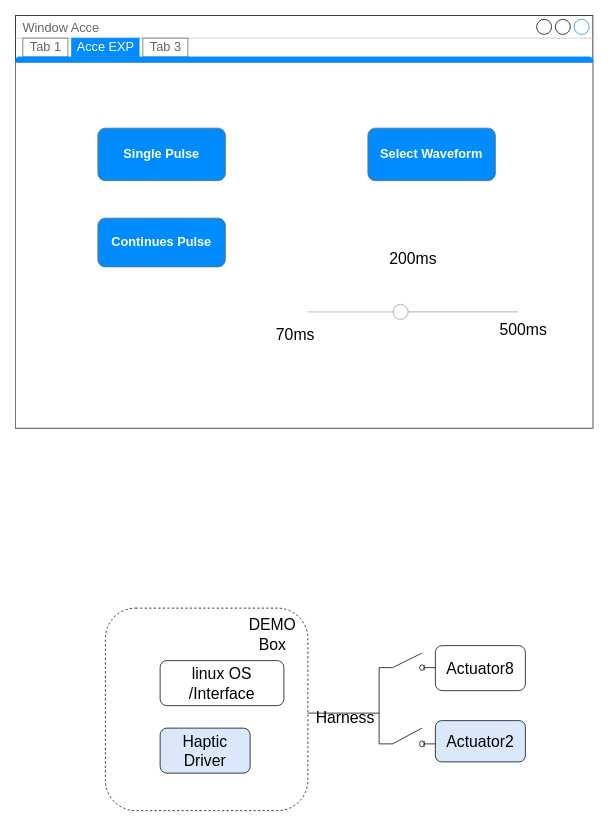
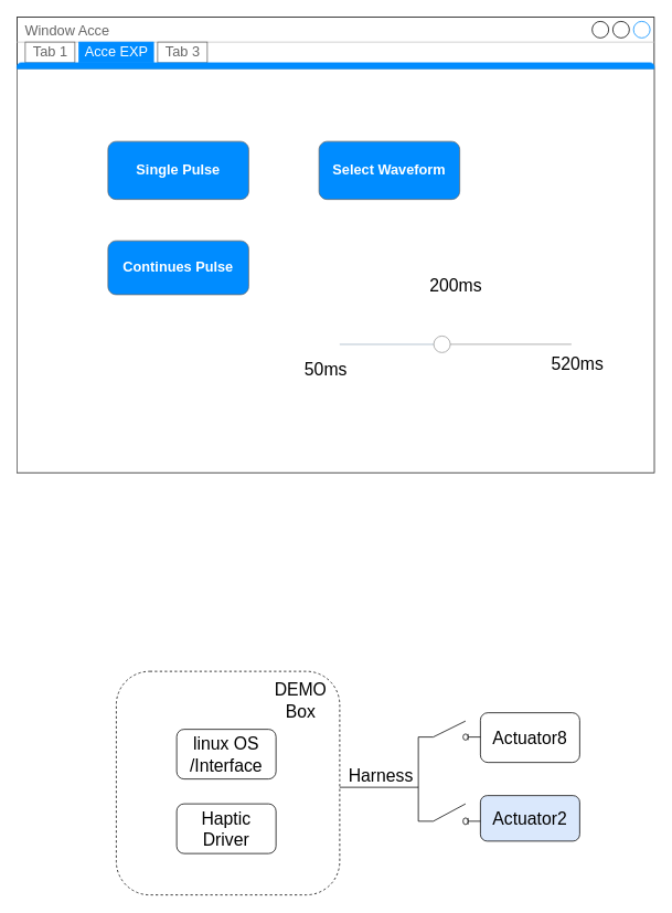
  <mxCell id="0" />
  <mxCell id="1" parent="0" />
  <mxCell id="2" value="" style="rounded=1;whiteSpace=wrap;html=1;fontSize=21;dashed=1;" vertex="1" parent="1"><mxGeometry x="140" y="810" width="270" height="270" as="geometry" /></mxCell>
  <mxCell id="3" value="Window Acce" style="strokeWidth=1;shadow=0;dashed=0;align=center;html=1;shape=mxgraph.mockup.containers.window;align=left;verticalAlign=top;spacingLeft=8;strokeColor2=#008cff;strokeColor3=#c4c4c4;fontColor=#666666;mainText=;fontSize=17;labelBackgroundColor=none;" parent="1" vertex="1"><mxGeometry x="20" y="20" width="770" height="550" as="geometry" /></mxCell>
  <mxCell id="4" value="" style="strokeWidth=1;shadow=0;dashed=0;align=center;html=1;shape=mxgraph.mockup.containers.marginRect2;rectMarginTop=32;strokeColor=#666666;gradientColor=none;" parent="1" vertex="1"><mxGeometry x="20" y="50" width="770" height="520" as="geometry" /></mxCell>
  <mxCell id="5" value="Tab 1" style="strokeColor=inherit;fillColor=inherit;gradientColor=inherit;strokeWidth=1;shadow=0;dashed=0;align=center;html=1;shape=mxgraph.mockup.containers.rrect;rSize=0;fontSize=17;fontColor=#666666;gradientColor=none;" parent="4" vertex="1"><mxGeometry width="60" height="25" relative="1" as="geometry"><mxPoint x="10" as="offset" /></mxGeometry></mxCell>
  <mxCell id="6" value="Acce EXP" style="strokeWidth=1;shadow=0;dashed=0;align=center;html=1;shape=mxgraph.mockup.containers.rrect;rSize=0;fontSize=17;fontColor=#ffffff;strokeColor=#008cff;fillColor=#008cff;" parent="4" vertex="1"><mxGeometry width="90" height="25" relative="1" as="geometry"><mxPoint x="75" as="offset" /></mxGeometry></mxCell>
  <mxCell id="7" value="Tab 3" style="strokeColor=inherit;fillColor=inherit;gradientColor=inherit;strokeWidth=1;shadow=0;dashed=0;align=center;html=1;shape=mxgraph.mockup.containers.rrect;rSize=0;fontSize=17;fontColor=#666666;gradientColor=none;" parent="4" vertex="1"><mxGeometry width="60" height="25" relative="1" as="geometry"><mxPoint x="170" as="offset" /></mxGeometry></mxCell>
  <mxCell id="8" value="" style="strokeWidth=1;shadow=0;dashed=0;align=center;html=1;shape=mxgraph.mockup.containers.topButton;rSize=5;strokeColor=#008cff;fillColor=#008cff;gradientColor=none;resizeWidth=1;movable=0;deletable=1;" parent="4" vertex="1"><mxGeometry width="770" height="7" relative="1" as="geometry"><mxPoint y="25" as="offset" /></mxGeometry></mxCell>
- <mxCell id="9" value="Select Waveform" style="strokeWidth=1;shadow=0;dashed=0;align=center;html=1;shape=mxgraph.mockup.buttons.button;strokeColor=#666666;fontColor=#ffffff;mainText=;buttonStyle=round;fontSize=17;fontStyle=1;fillColor=#008cff;whiteSpace=wrap;" parent="4" vertex="1"><mxGeometry x="470" y="120" width="170" height="70" as="geometry" /></mxCell>
+ <mxCell id="9" value="Select Waveform" style="strokeWidth=1;shadow=0;dashed=0;align=center;html=1;shape=mxgraph.mockup.buttons.button;strokeColor=#666666;fontColor=#ffffff;mainText=;buttonStyle=round;fontSize=17;fontStyle=1;fillColor=#008cff;whiteSpace=wrap;" parent="4" vertex="1"><mxGeometry x="365" y="120" width="170" height="70" as="geometry" /></mxCell>
  <mxCell id="10" value="Single Pulse" style="strokeWidth=1;shadow=0;dashed=0;align=center;html=1;shape=mxgraph.mockup.buttons.button;strokeColor=#666666;fontColor=#ffffff;mainText=;buttonStyle=round;fontSize=17;fontStyle=1;fillColor=#008cff;whiteSpace=wrap;" vertex="1" parent="4"><mxGeometry x="110" y="120" width="170" height="70" as="geometry" /></mxCell>
  <mxCell id="11" value="Continues Pulse" style="strokeWidth=1;shadow=0;dashed=0;align=center;html=1;shape=mxgraph.mockup.buttons.button;strokeColor=#666666;fontColor=#ffffff;mainText=;buttonStyle=round;fontSize=17;fontStyle=1;fillColor=#008cff;whiteSpace=wrap;" vertex="1" parent="4"><mxGeometry x="110" y="240" width="170" height="65" as="geometry" /></mxCell>
  <mxCell id="12" value="" style="verticalLabelPosition=bottom;shadow=0;dashed=0;align=center;html=1;verticalAlign=top;strokeWidth=1;shape=mxgraph.mockup.forms.horSlider;strokeColor=#999999;sliderStyle=basic;sliderPos=43.929;handleStyle=circle;fillColor2=#ddeeff;" vertex="1" parent="4"><mxGeometry x="390" y="350" width="280" height="30" as="geometry" /></mxCell>
  <mxCell id="13" value="&lt;font style=&quot;font-size: 21px;&quot;&gt;200ms&lt;/font&gt;" style="text;html=1;strokeColor=none;fillColor=none;align=center;verticalAlign=middle;whiteSpace=wrap;rounded=0;" vertex="1" parent="4"><mxGeometry x="492.5" y="270" width="75" height="45" as="geometry" /></mxCell>
- <mxCell id="14" value="&lt;font style=&quot;font-size: 21px;&quot;&gt;70ms&lt;/font&gt;" style="text;html=1;strokeColor=none;fillColor=none;align=center;verticalAlign=middle;whiteSpace=wrap;rounded=0;" vertex="1" parent="4"><mxGeometry x="336" y="372.5" width="75" height="45" as="geometry" /></mxCell>
- <mxCell id="15" value="&lt;font style=&quot;font-size: 21px;&quot;&gt;500ms&lt;/font&gt;" style="text;html=1;strokeColor=none;fillColor=none;align=center;verticalAlign=middle;whiteSpace=wrap;rounded=0;" vertex="1" parent="4"><mxGeometry x="640" y="365" width="75" height="45" as="geometry" /></mxCell>
- <mxCell id="16" value="Haptic Driver" style="rounded=1;whiteSpace=wrap;html=1;fontSize=21;fillColor=#dae8fc;" vertex="1" parent="1"><mxGeometry x="213" y="970" width="120" height="60" as="geometry" /></mxCell>
+ <mxCell id="14" value="&lt;font style=&quot;font-size: 21px;&quot;&gt;50ms&lt;/font&gt;" style="text;html=1;strokeColor=none;fillColor=none;align=center;verticalAlign=middle;whiteSpace=wrap;rounded=0;" vertex="1" parent="4"><mxGeometry x="336" y="372.5" width="75" height="45" as="geometry" /></mxCell>
+ <mxCell id="15" value="&lt;font style=&quot;font-size: 21px;&quot;&gt;520ms&lt;/font&gt;" style="text;html=1;strokeColor=none;fillColor=none;align=center;verticalAlign=middle;whiteSpace=wrap;rounded=0;" vertex="1" parent="4"><mxGeometry x="640" y="365" width="75" height="45" as="geometry" /></mxCell>
+ <mxCell id="16" value="Haptic Driver" style="rounded=1;whiteSpace=wrap;html=1;fontSize=21;" vertex="1" parent="1"><mxGeometry x="213" y="970" width="120" height="60" as="geometry" /></mxCell>
  <mxCell id="17" value="Actuator8" style="rounded=1;whiteSpace=wrap;html=1;fontSize=21;" vertex="1" parent="1"><mxGeometry x="580" y="860" width="120" height="60" as="geometry" /></mxCell>
- <mxCell id="18" value="linux OS /Interface" style="rounded=1;whiteSpace=wrap;html=1;fontSize=21;" vertex="1" parent="1"><mxGeometry x="213" y="880" width="165" height="60" as="geometry" /></mxCell>
+ <mxCell id="18" value="linux OS /Interface" style="rounded=1;whiteSpace=wrap;html=1;fontSize=21;" vertex="1" parent="1"><mxGeometry x="213" y="880" width="120" height="60" as="geometry" /></mxCell>
  <mxCell id="19" value="Actuator2" style="rounded=1;whiteSpace=wrap;html=1;fontSize=21;fillColor=#dae8fc;" vertex="1" parent="1"><mxGeometry x="580" y="960" width="120" height="55" as="geometry" /></mxCell>
  <mxCell id="20" value="" style="shape=mxgraph.electrical.electro-mechanical.switchDisconnector;aspect=fixed;elSwitchState=off;fontSize=21;" vertex="1" parent="1"><mxGeometry x="505" y="870" width="75" height="23" as="geometry" /></mxCell>
  <mxCell id="21" value="" style="shape=mxgraph.electrical.electro-mechanical.switchDisconnector;aspect=fixed;elSwitchState=off;fontSize=21;" vertex="1" parent="1"><mxGeometry x="505" y="970" width="75" height="25" as="geometry" /></mxCell>
  <mxCell id="22" value="" style="endArrow=none;html=1;rounded=0;fontSize=21;entryX=0;entryY=0.84;entryDx=0;entryDy=0;" edge="1" parent="1" target="20"><mxGeometry width="50" height="50" relative="1" as="geometry"><mxPoint x="410" y="950" as="sourcePoint" /><mxPoint x="480" y="890" as="targetPoint" /><Array as="points"><mxPoint x="505" y="950" /></Array></mxGeometry></mxCell>
  <mxCell id="23" value="" style="endArrow=none;html=1;rounded=0;fontSize=21;exitX=0;exitY=0.84;exitDx=0;exitDy=0;" edge="1" parent="1" source="21"><mxGeometry width="50" height="50" relative="1" as="geometry"><mxPoint x="520" y="970" as="sourcePoint" /><mxPoint x="505" y="950" as="targetPoint" /></mxGeometry></mxCell>
  <mxCell id="24" value="DEMO Box" style="text;html=1;strokeColor=none;fillColor=none;align=center;verticalAlign=middle;whiteSpace=wrap;rounded=0;dashed=1;fontSize=21;" vertex="1" parent="1"><mxGeometry x="333" y="830" width="60" height="30" as="geometry" /></mxCell>
- <mxCell id="25" value="Harness" style="text;html=1;strokeColor=none;fillColor=none;align=center;verticalAlign=middle;whiteSpace=wrap;rounded=0;dashed=1;fontSize=21;" vertex="1" parent="1"><mxGeometry x="430" y="940" width="60" height="30" as="geometry" /></mxCell>
+ <mxCell id="25" value="Harness" style="text;html=1;strokeColor=none;fillColor=none;align=center;verticalAlign=middle;whiteSpace=wrap;rounded=0;dashed=1;fontSize=21;" vertex="1" parent="1"><mxGeometry x="430" y="920" width="60" height="30" as="geometry" /></mxCell>
